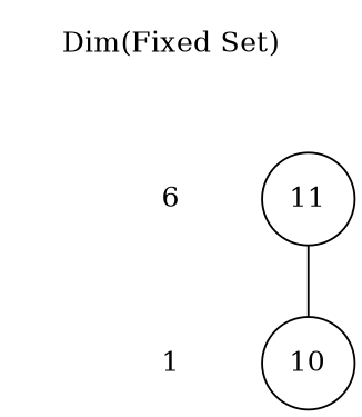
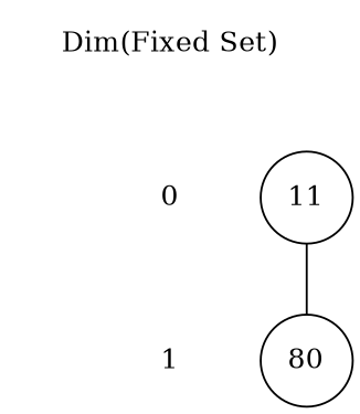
  digraph {
    node [color=white shape=circle]
    edge [arrowhead=none color=white]
    n1 [label=1]
-   n2 [label=10 color=""]
-   n3 [label=6 shape=""]
+   n2 [label=80 color=""]
+   n3 [label=0 shape=""]
    n4 [label=11 color=""]
    n5 [label="Dim(Fixed Set)" shape=""]
    subgraph sub_1 {
      rank=same
      n1
      n2
    }
    subgraph sub_2 {
      rank=same
      n3
      n4
    }
    n3 -> n1
    n4 -> n2 [color=""]
    n5 -> n3
  }
